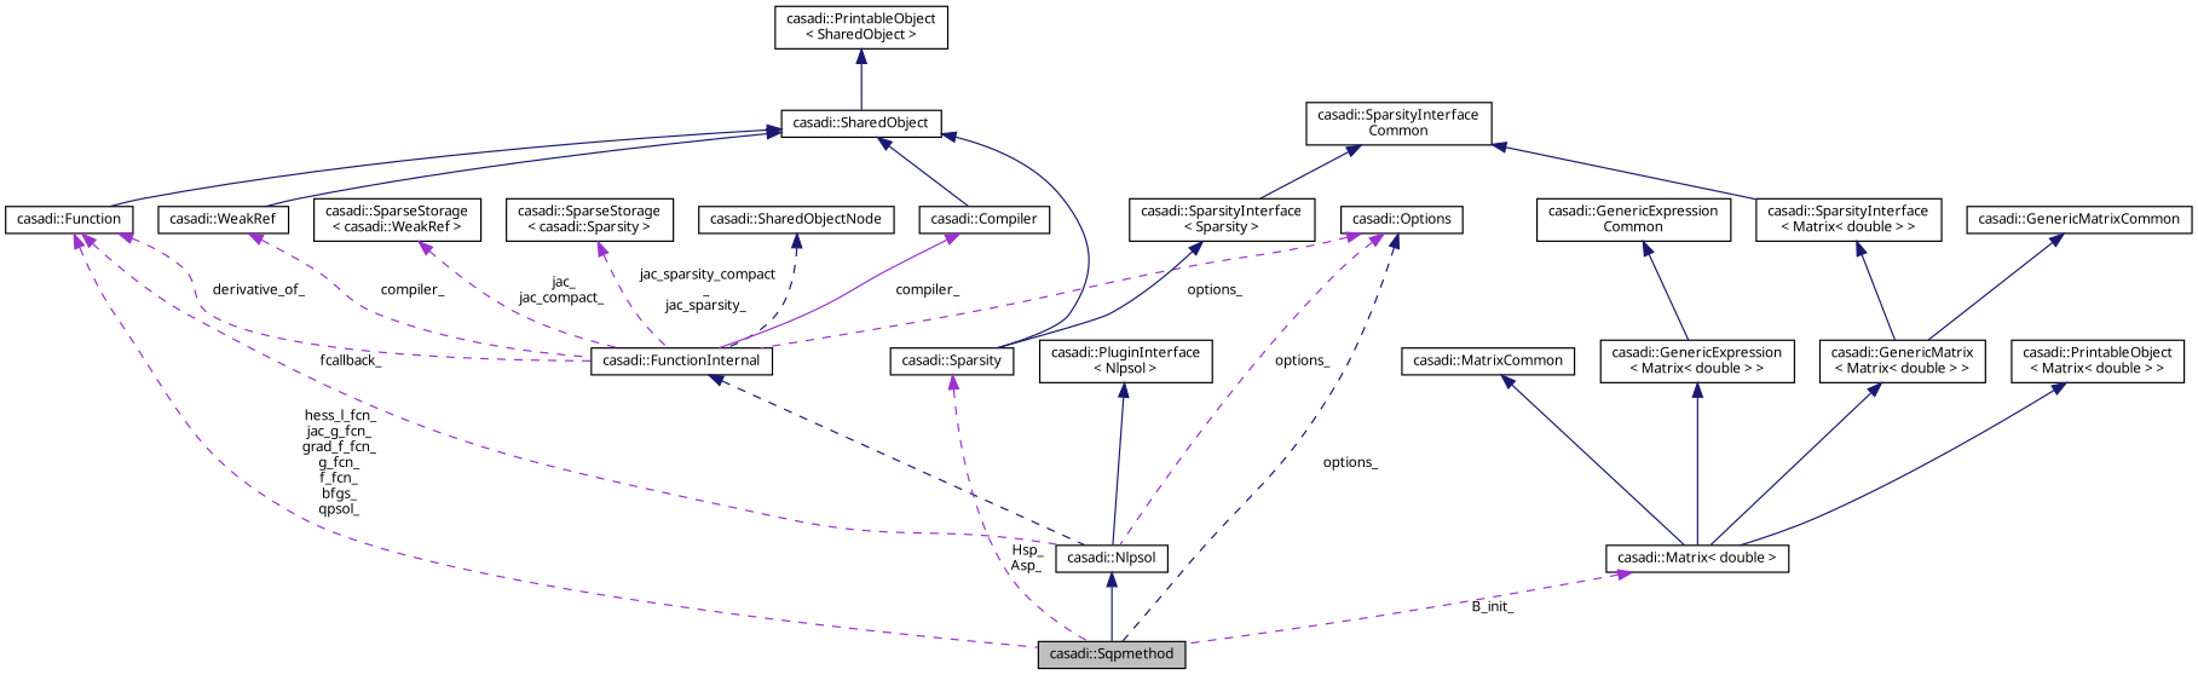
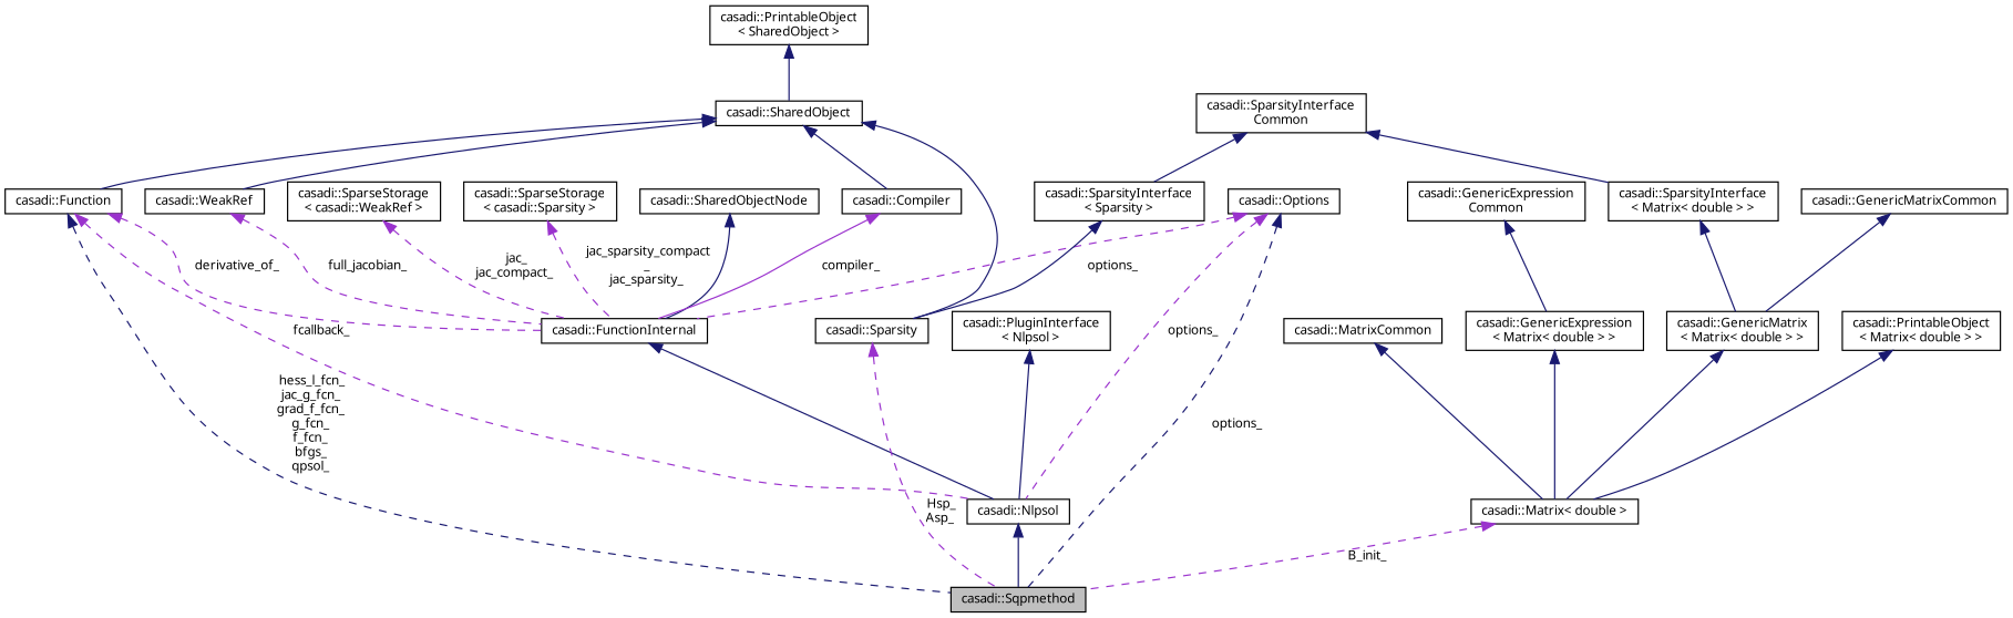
  digraph {
    rankdir=TB
    node [color=black fillcolor=white fontname="FreeSans.ttf" fontsize=10 shape=record style=filled]
    edge [color=midnightblue dir=back fontname="FreeSans.ttf" fontsize=10 labelfontname="FreeSans.ttf" labelfontsize=10 style=solid]
    n1 [fillcolor=grey75 fontcolor=black height=0.2 label="casadi::Sqpmethod" width=0.4]
    n2 [height=0.2 label="casadi::Nlpsol" width=0.4]
    n3 [height=0.2 label="casadi::FunctionInternal" width=0.4]
    n4 [height=0.2 label="casadi::SharedObjectNode" width=0.4]
    n5 [height=0.2 label="casadi::WeakRef" width=0.4]
    n6 [height=0.2 label="casadi::SharedObject" width=0.4]
    n7 [height=0.2 label="casadi::Function" width=0.4]
    n8 [height=0.2 label="casadi::Compiler" width=0.4]
    n9 [height=0.2 label="casadi::Sparsity" width=0.4]
    n10 [height=0.2 label="casadi::PrintableObject\l\< SharedObject \>" width=0.4]
    n11 [height=0.2 label="casadi::SparseStorage\l\< casadi::WeakRef \>" width=0.4]
    n12 [height=0.2 label="casadi::Options" width=0.4]
    n13 [height=0.2 label="casadi::SparseStorage\l\< casadi::Sparsity \>" width=0.4]
    n14 [height=0.2 label="casadi::PluginInterface\l\< Nlpsol \>" width=0.4]
    n15 [height=0.2 label="casadi::Matrix\< double \>" width=0.4]
    n16 [height=0.2 label="casadi::MatrixCommon" width=0.4]
    n17 [height=0.2 label="casadi::GenericExpression\l\< Matrix\< double \> \>" width=0.4]
    n18 [height=0.2 label="casadi::GenericExpression\lCommon" width=0.4]
    n19 [height=0.2 label="casadi::GenericMatrix\l\< Matrix\< double \> \>" width=0.4]
    n20 [height=0.2 label="casadi::GenericMatrixCommon" width=0.4]
    n21 [height=0.2 label="casadi::SparsityInterface\l\< Matrix\< double \> \>" width=0.4]
    n22 [height=0.2 label="casadi::SparsityInterface\lCommon" width=0.4]
    n23 [height=0.2 label="casadi::SparsityInterface\l\< Sparsity \>" width=0.4]
    n24 [height=0.2 label="casadi::PrintableObject\l\< Matrix\< double \> \>" width=0.4]
    n2 -> n1
-   n3 -> n2 [style=dashed]
-   n4 -> n3 [style=dashed]
-   n5 -> n3 [color=darkorchid3 label=" compiler_" style=dashed]
+   n3 -> n2
+   n4 -> n3
+   n5 -> n3 [color=darkorchid3 label=" full_jacobian_" style=dashed]
    n6 -> n5
    n6 -> n7
    n6 -> n8
    n6 -> n9
-   n7 -> n1 [color=darkorchid3 label=" hess_l_fcn_\njac_g_fcn_\ngrad_f_fcn_\ng_fcn_\nf_fcn_\nbfgs_\nqpsol_" style=dashed]
+   n7 -> n1 [label=" hess_l_fcn_\njac_g_fcn_\ngrad_f_fcn_\ng_fcn_\nf_fcn_\nbfgs_\nqpsol_" style=dashed]
    n7 -> n2 [color=darkorchid3 label=" fcallback_" style=dashed]
    n7 -> n3 [color=darkorchid3 label=" derivative_of_" style=dashed]
    n8 -> n3 [color=darkorchid3 label=" compiler_"]
    n9 -> n1 [color=darkorchid3 label=" Hsp_\nAsp_" style=dashed]
    n10 -> n6
    n11 -> n3 [color=darkorchid3 label=" jac_\njac_compact_" style=dashed]
    n12 -> n1 [label=" options_" style=dashed]
    n12 -> n2 [color=darkorchid3 label=" options_" style=dashed]
    n12 -> n3 [color=darkorchid3 label=" options_" style=dashed]
    n13 -> n3 [color=darkorchid3 label=" jac_sparsity_compact\l_\njac_sparsity_" style=dashed]
    n14 -> n2
    n15 -> n1 [color=darkorchid3 label=" B_init_" style=dashed]
    n16 -> n15
    n17 -> n15
    n18 -> n17
    n19 -> n15
    n20 -> n19
    n21 -> n19
    n22 -> n21
    n22 -> n23
    n23 -> n9
    n24 -> n15
  }
